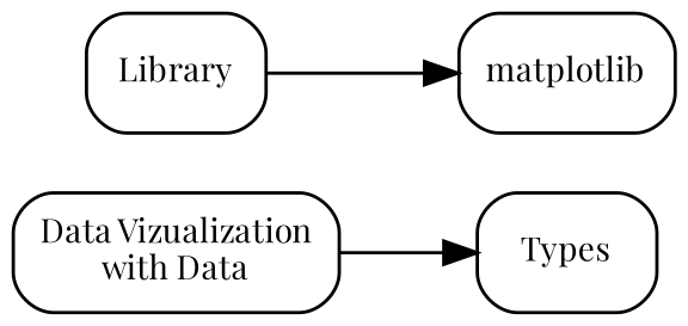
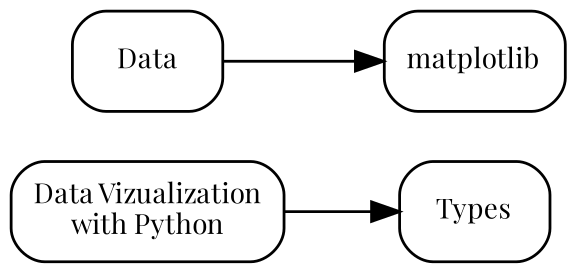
  digraph {
    fontname="Playfair Display"
    rankdir=LR
    node [fontname="Playfair Display" fontsize=10 shadow_blur=5 shadow_offset=7 shape=box style=rounded]
    edge [fontname="Playfair Display" fontsize=10]
-   n1 [label="Data Vizualization\nwith Data"]
+   n1 [label="Data Vizualization\nwith Python"]
    n2 [label=Types]
-   n3 [label=Library]
+   n3 [label=Data]
    n4 [label=matplotlib]
    n1 -> n2
    n3 -> n4
  }
